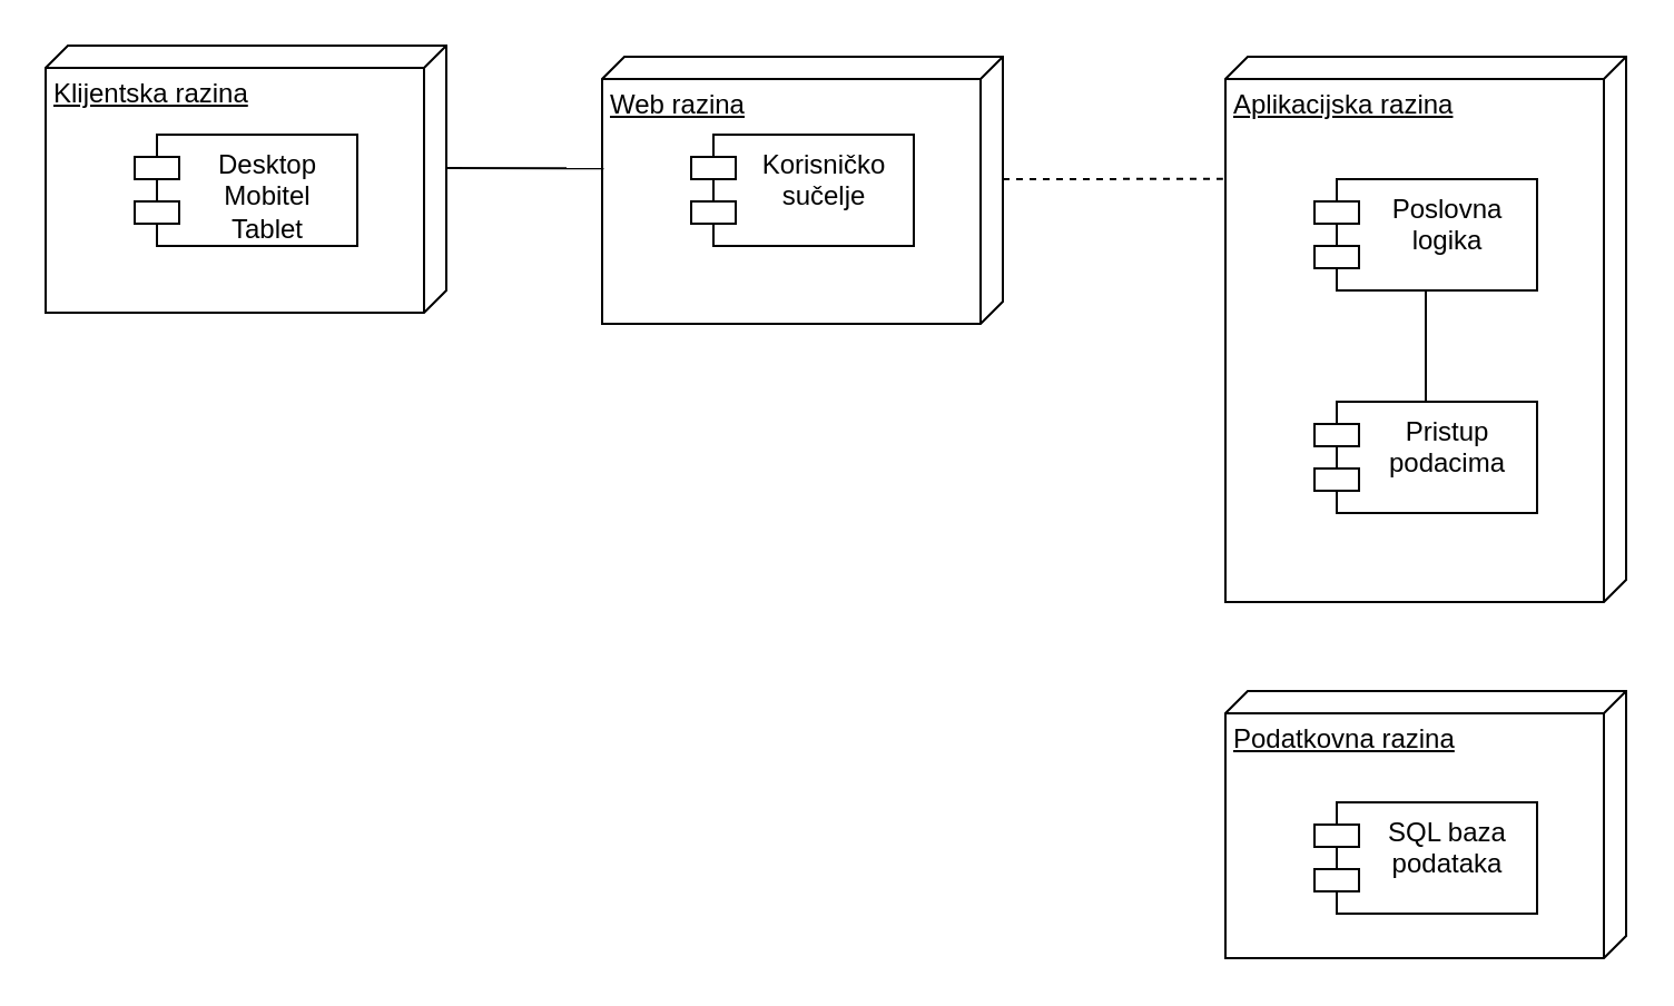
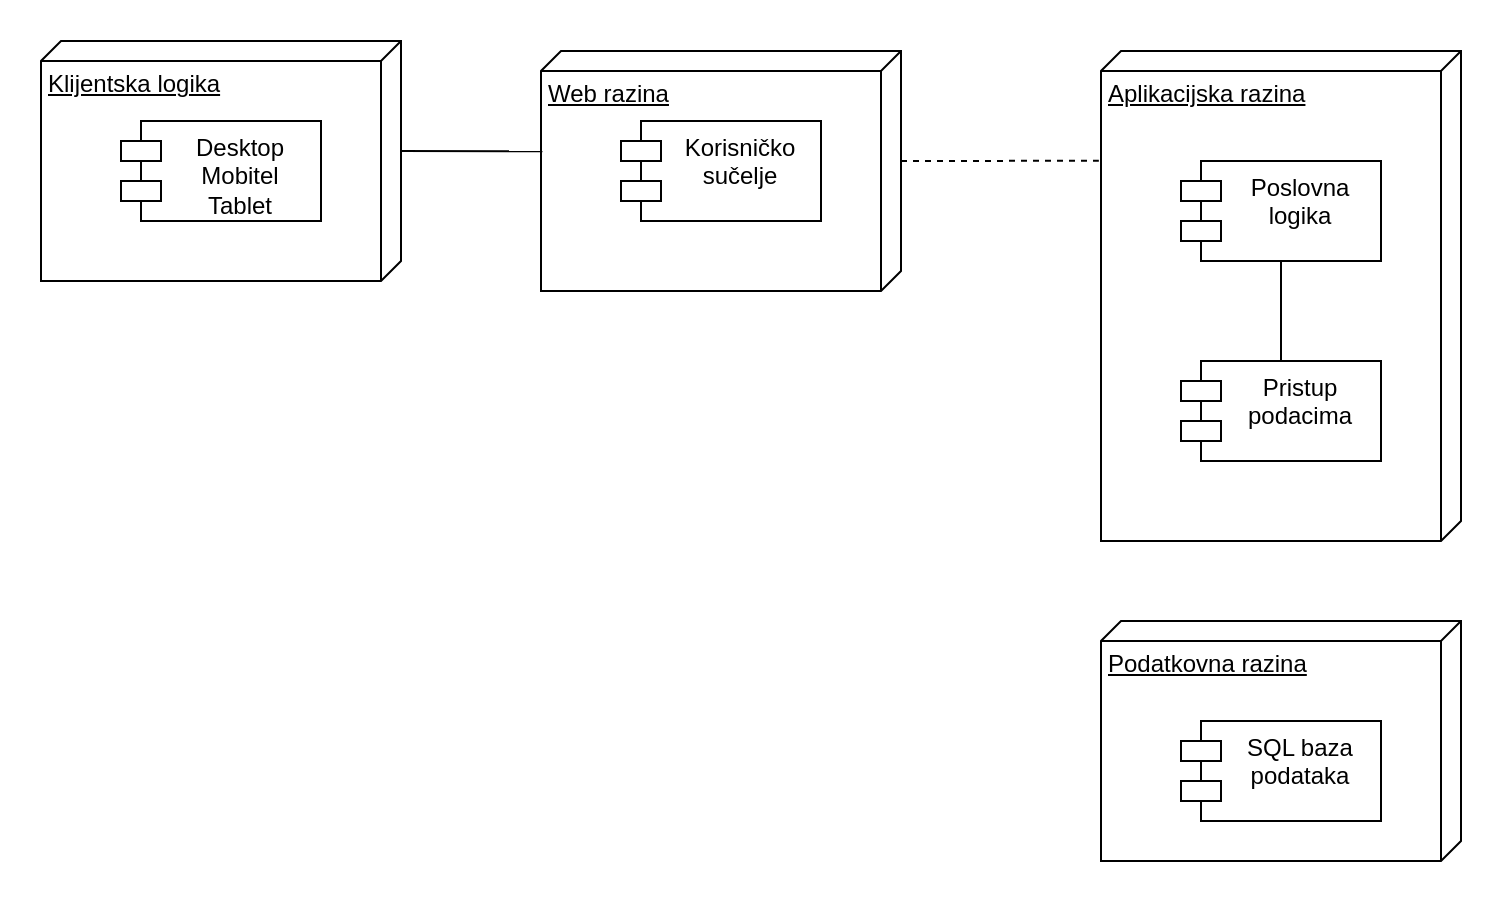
  <mxCell id="0" />
  <mxCell id="1" parent="0" />
- <mxCell id="2" value="Klijentska razina" style="verticalAlign=top;align=left;spacingTop=8;spacingLeft=2;spacingRight=12;shape=cube;size=10;direction=south;fontStyle=4;html=1;whiteSpace=wrap;" vertex="1" parent="1"><mxGeometry x="20" y="20" width="180" height="120" as="geometry" /></mxCell>
+ <mxCell id="2" value="Klijentska logika" style="verticalAlign=top;align=left;spacingTop=8;spacingLeft=2;spacingRight=12;shape=cube;size=10;direction=south;fontStyle=4;html=1;whiteSpace=wrap;" vertex="1" parent="1"><mxGeometry x="20" y="20" width="180" height="120" as="geometry" /></mxCell>
  <mxCell id="3" value="Desktop&lt;div&gt;Mobitel&lt;/div&gt;&lt;div&gt;Tablet&lt;/div&gt;" style="shape=module;align=left;spacingLeft=20;align=center;verticalAlign=top;whiteSpace=wrap;html=1;" vertex="1" parent="1"><mxGeometry x="60" y="60" width="100" height="50" as="geometry" /></mxCell>
  <mxCell id="4" value="Web razina" style="verticalAlign=top;align=left;spacingTop=8;spacingLeft=2;spacingRight=12;shape=cube;size=10;direction=south;fontStyle=4;html=1;whiteSpace=wrap;" vertex="1" parent="1"><mxGeometry x="270" y="25" width="180" height="120" as="geometry" /></mxCell>
  <mxCell id="5" value="Korisničko sučelje" style="shape=module;align=left;spacingLeft=20;align=center;verticalAlign=top;whiteSpace=wrap;html=1;" vertex="1" parent="1"><mxGeometry x="310" y="60" width="100" height="50" as="geometry" /></mxCell>
  <mxCell id="6" value="Aplikacijska razina" style="verticalAlign=top;align=left;spacingTop=8;spacingLeft=2;spacingRight=12;shape=cube;size=10;direction=south;fontStyle=4;html=1;whiteSpace=wrap;" vertex="1" parent="1"><mxGeometry x="550" y="25" width="180" height="245" as="geometry" /></mxCell>
  <mxCell id="7" value="Poslovna logika" style="shape=module;align=left;spacingLeft=20;align=center;verticalAlign=top;whiteSpace=wrap;html=1;" vertex="1" parent="1"><mxGeometry x="590" y="80" width="100" height="50" as="geometry" /></mxCell>
  <mxCell id="8" value="Pristup podacima" style="shape=module;align=left;spacingLeft=20;align=center;verticalAlign=top;whiteSpace=wrap;html=1;" vertex="1" parent="1"><mxGeometry x="590" y="180" width="100" height="50" as="geometry" /></mxCell>
  <mxCell id="9" value="Podatkovna razina" style="verticalAlign=top;align=left;spacingTop=8;spacingLeft=2;spacingRight=12;shape=cube;size=10;direction=south;fontStyle=4;html=1;whiteSpace=wrap;" vertex="1" parent="1"><mxGeometry x="550" y="310" width="180" height="120" as="geometry" /></mxCell>
  <mxCell id="10" value="SQL baza podataka" style="shape=module;align=left;spacingLeft=20;align=center;verticalAlign=top;whiteSpace=wrap;html=1;" vertex="1" parent="1"><mxGeometry x="590" y="360" width="100" height="50" as="geometry" /></mxCell>
  <mxCell id="11" value="" style="endArrow=none;html=1;rounded=0;exitX=0;exitY=0;exitDx=55;exitDy=0;exitPerimeter=0;entryX=0.418;entryY=0.996;entryDx=0;entryDy=0;entryPerimeter=0;" edge="1" parent="1" source="2" target="4"><mxGeometry width="50" height="50" relative="1" as="geometry"><mxPoint x="310" y="210" as="sourcePoint" /><mxPoint x="360" y="160" as="targetPoint" /></mxGeometry></mxCell>
  <mxCell id="12" value="" style="endArrow=none;html=1;rounded=0;exitX=0;exitY=0;exitDx=55;exitDy=0;exitPerimeter=0;entryX=0.224;entryY=1.006;entryDx=0;entryDy=0;entryPerimeter=0;dashed=1;" edge="1" parent="1" source="4" target="6"><mxGeometry width="50" height="50" relative="1" as="geometry"><mxPoint x="490" y="250" as="sourcePoint" /><mxPoint x="540" y="200" as="targetPoint" /></mxGeometry></mxCell>
  <mxCell id="13" value="" style="endArrow=none;html=1;rounded=0;entryX=0.5;entryY=1;entryDx=0;entryDy=0;exitX=0.5;exitY=0;exitDx=0;exitDy=0;" edge="1" parent="1" source="8" target="7"><mxGeometry width="50" height="50" relative="1" as="geometry"><mxPoint x="540" y="250" as="sourcePoint" /><mxPoint x="590" y="200" as="targetPoint" /></mxGeometry></mxCell>
